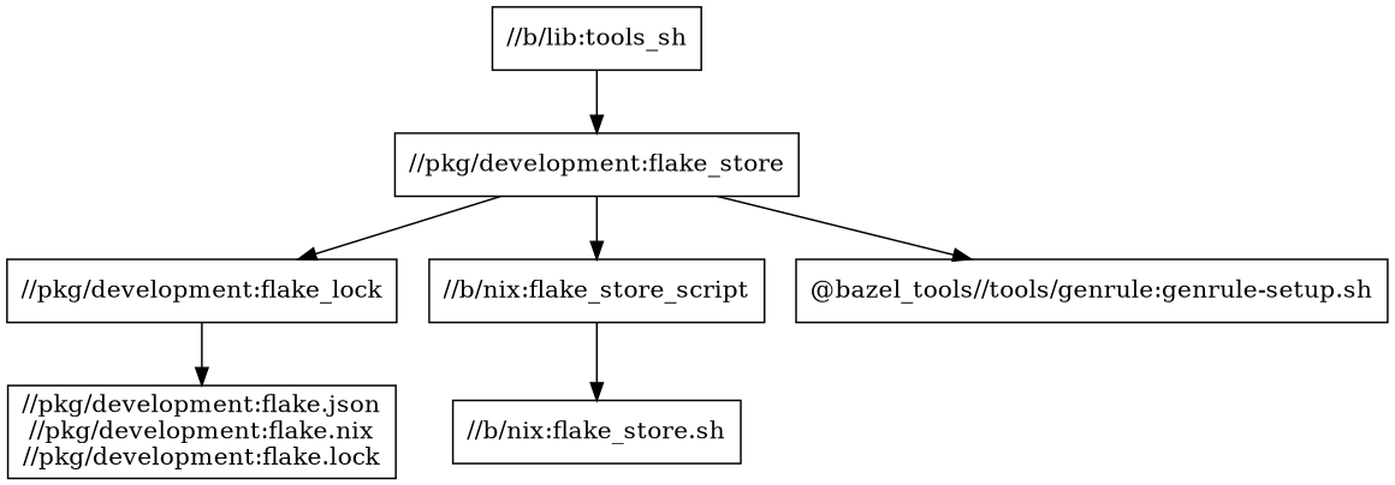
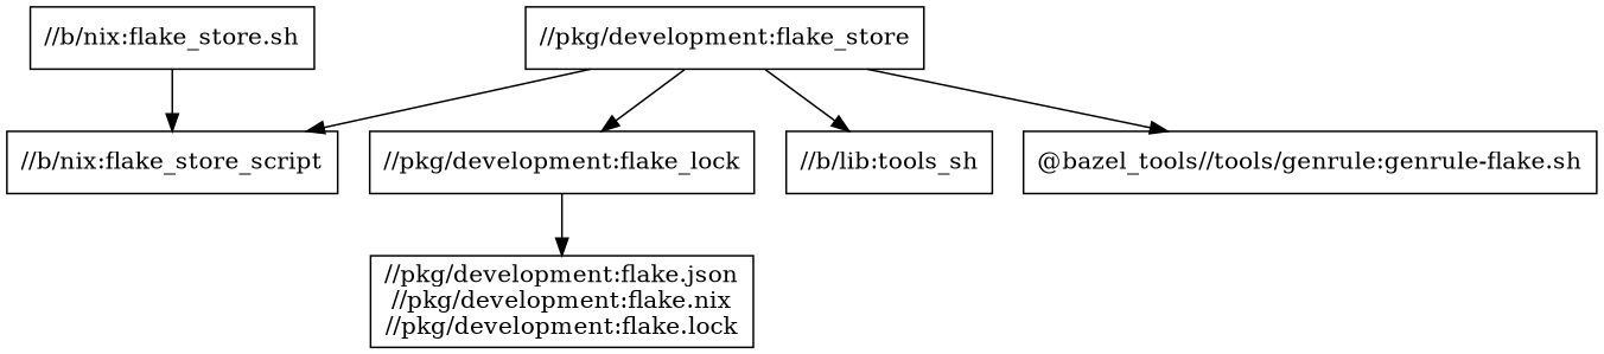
  digraph {
    node [shape=box]
    n1 [label="//pkg/development:flake_lock"]
    "//pkg/development:flake_store"
    "//b/nix:flake_store_script"
    n4 [label="//b/lib:tools_sh"]
-   "@bazel_tools//tools/genrule:genrule-setup.sh"
+   "@bazel_tools//tools/genrule:genrule-setup.sh" [label="@bazel_tools//tools/genrule:genrule-flake.sh"]
    "//pkg/development:flake.json\n//pkg/development:flake.nix\n//pkg/development:flake.lock"
    "//b/nix:flake_store.sh"
    n1 -> "//pkg/development:flake.json\n//pkg/development:flake.nix\n//pkg/development:flake.lock"
    "//pkg/development:flake_store" -> n1
    "//pkg/development:flake_store" -> "//b/nix:flake_store_script"
-   n4 -> "//pkg/development:flake_store"
+   "//pkg/development:flake_store" -> n4
    "//pkg/development:flake_store" -> "@bazel_tools//tools/genrule:genrule-setup.sh"
-   "//b/nix:flake_store_script" -> "//b/nix:flake_store.sh"
+   "//b/nix:flake_store.sh" -> "//b/nix:flake_store_script"
  }
